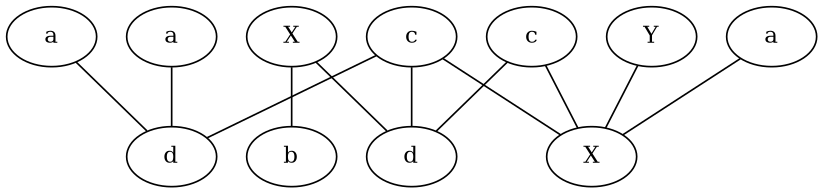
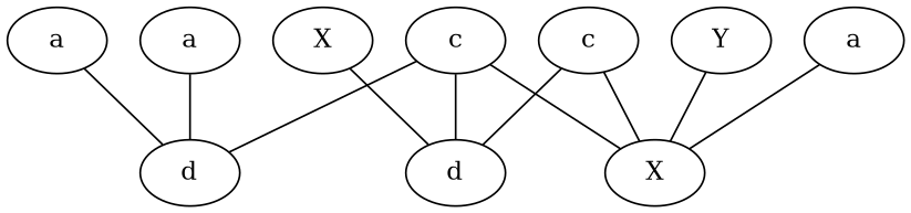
  graph {
    n1 [label=a]
    n2 [label=d]
    n3 [label=a]
    n4 [label=c]
    n5 [label=d]
    n6 [label=X]
    n7 [label=c]
    n8 [label=a]
    n9 [label=X]
-   n10 [label=b]
    n11 [label=Y]
    n1 -- n2
    n3 -- n2
    n4 -- n2
    n4 -- n5
    n4 -- n6
    n7 -- n5
    n7 -- n6
    n8 -- n6
    n9 -- n5
-   n9 -- n10
    n11 -- n6
  }
